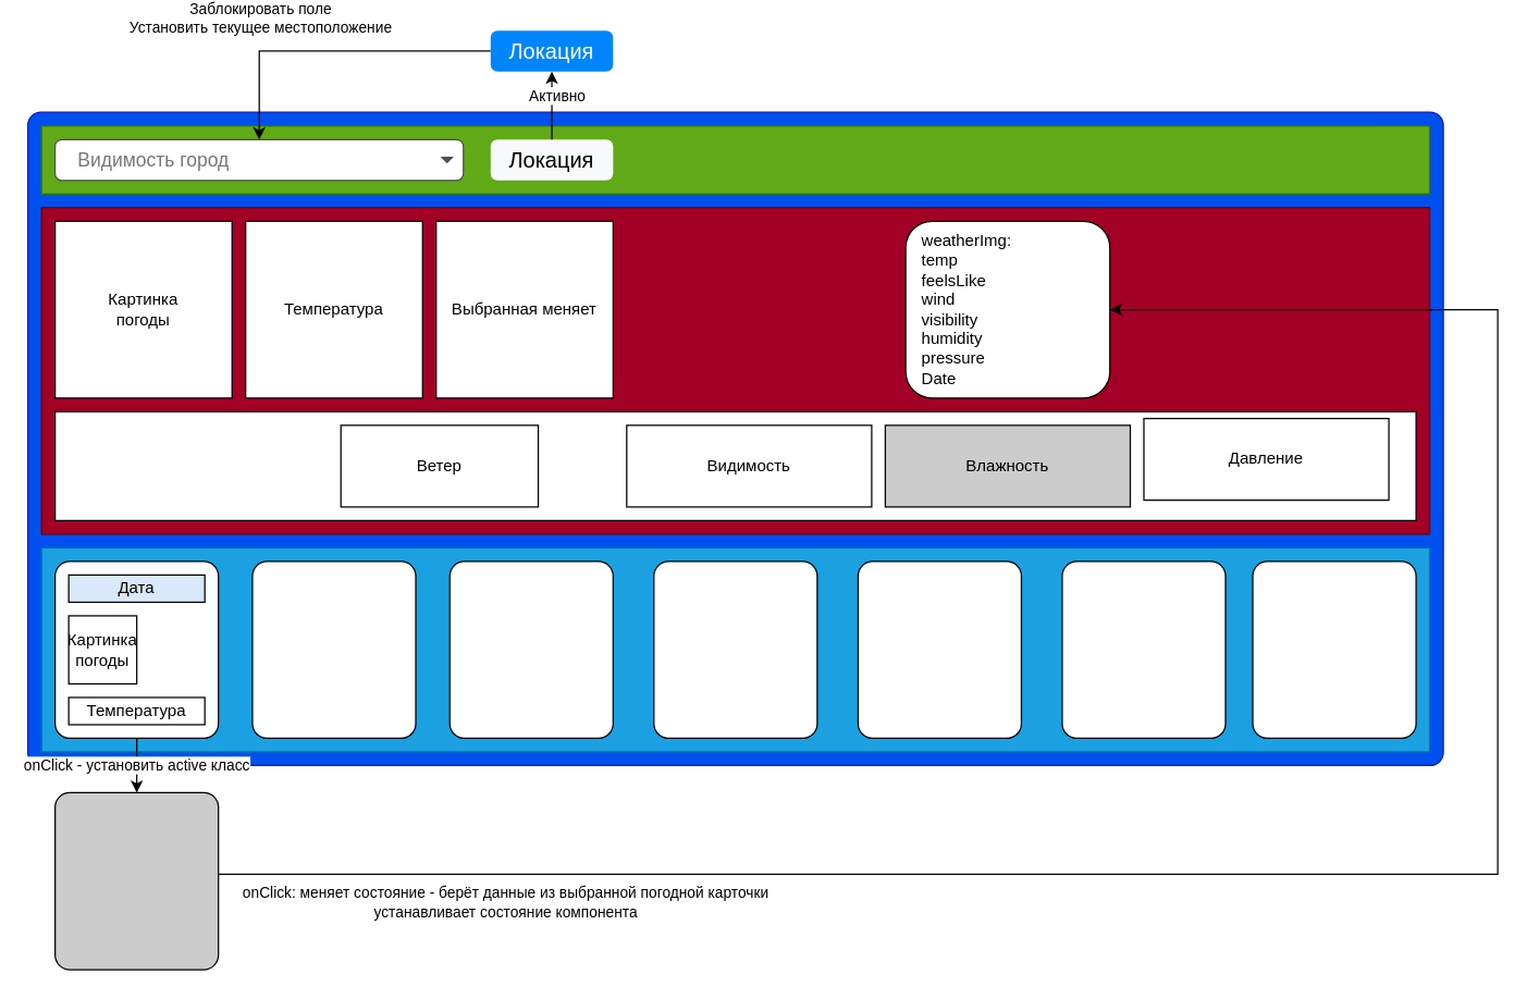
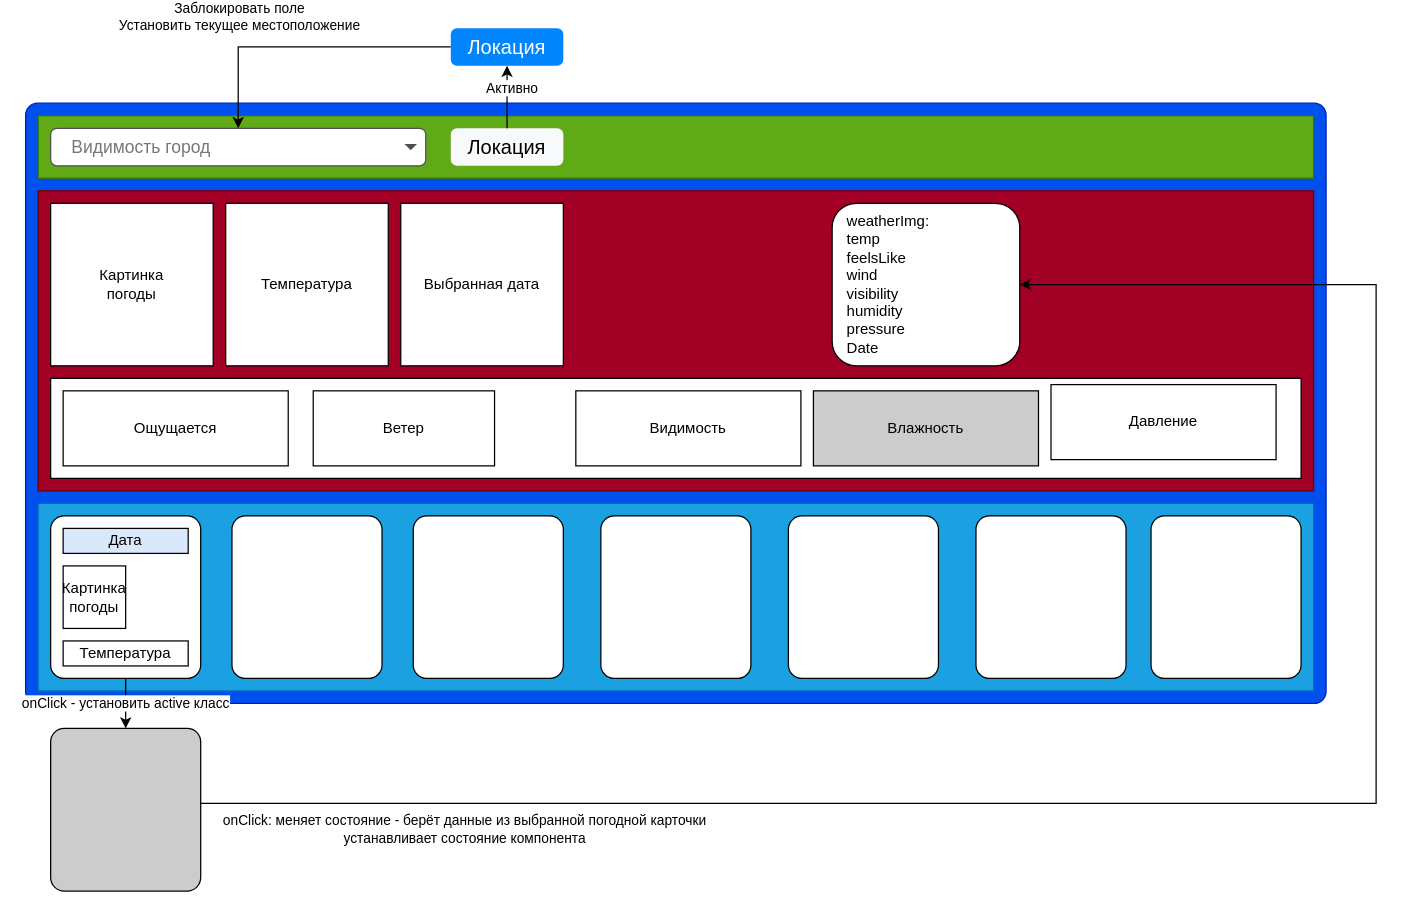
  <mxCell id="0" />
  <mxCell id="1" parent="0" />
  <mxCell id="2" value="" style="rounded=1;whiteSpace=wrap;html=1;shadow=0;sketch=0;glass=0;arcSize=2;fillColor=#0050ef;strokeColor=#001DBC;fontColor=#ffffff;" parent="1" vertex="1"><mxGeometry x="20" y="80" width="1040" height="480" as="geometry" /></mxCell>
  <mxCell id="3" value="" style="rounded=0;whiteSpace=wrap;html=1;shadow=0;glass=0;sketch=0;fillColor=#60a917;strokeColor=#2D7600;fontColor=#ffffff;" parent="1" vertex="1"><mxGeometry x="30" y="90" width="1020" height="50" as="geometry" /></mxCell>
  <mxCell id="4" value="Видимость город" style="html=1;shadow=0;dashed=0;shape=mxgraph.bootstrap.rrect;rSize=5;strokeColor=#505050;strokeWidth=1;fillColor=#ffffff;fontColor=#777777;whiteSpace=wrap;align=left;verticalAlign=middle;fontStyle=0;fontSize=14;spacingRight=0;spacing=17;rounded=1;glass=0;sketch=0;" parent="1" vertex="1"><mxGeometry x="40" y="100" width="300" height="30" as="geometry" /></mxCell>
  <mxCell id="5" value="" style="shape=triangle;direction=south;fillColor=#495057;strokeColor=none;perimeter=none;" parent="4" vertex="1"><mxGeometry x="1" y="0.5" width="10" height="5" relative="1" as="geometry"><mxPoint x="-17" y="-2.5" as="offset" /></mxGeometry></mxCell>
  <mxCell id="6" value="Локация" style="html=1;shadow=0;dashed=0;shape=mxgraph.bootstrap.rrect;rSize=5;strokeColor=none;strokeWidth=1;fillColor=#F8F9FA;fontColor=#000000;whiteSpace=wrap;align=center;verticalAlign=middle;spacingLeft=0;fontStyle=0;fontSize=16;spacing=5;rounded=1;glass=0;sketch=0;" parent="1" vertex="1"><mxGeometry x="360" y="100" width="90" height="30" as="geometry" /></mxCell>
  <mxCell id="7" style="edgeStyle=orthogonalEdgeStyle;rounded=0;orthogonalLoop=1;jettySize=auto;html=1;" edge="1" parent="1" source="9" target="4"><mxGeometry relative="1" as="geometry" /></mxCell>
  <mxCell id="8" value="Заблокировать поле&lt;br&gt;Установить текущее местоположение" style="edgeLabel;html=1;align=center;verticalAlign=middle;resizable=0;points=[];" vertex="1" connectable="0" parent="7"><mxGeometry x="0.166" y="1" relative="1" as="geometry"><mxPoint x="-33" y="-26" as="offset" /></mxGeometry></mxCell>
  <mxCell id="9" value="Локация" style="html=1;shadow=0;dashed=0;shape=mxgraph.bootstrap.rrect;rSize=5;strokeColor=none;strokeWidth=1;fillColor=#0085FC;fontColor=#FFFFFF;whiteSpace=wrap;align=center;verticalAlign=middle;spacingLeft=0;fontStyle=0;fontSize=16;spacing=5;rounded=1;glass=0;sketch=0;" parent="1" vertex="1"><mxGeometry x="360" y="20" width="90" height="30" as="geometry" /></mxCell>
  <mxCell id="10" value="" style="endArrow=classic;html=1;" parent="1" source="6" target="9" edge="1"><mxGeometry width="50" height="50" relative="1" as="geometry"><mxPoint x="380" y="60" as="sourcePoint" /><mxPoint x="430" y="10" as="targetPoint" /></mxGeometry></mxCell>
  <mxCell id="11" value="Активно" style="edgeLabel;html=1;align=center;verticalAlign=middle;resizable=0;points=[];" parent="10" vertex="1" connectable="0"><mxGeometry x="0.309" y="-3" relative="1" as="geometry"><mxPoint as="offset" /></mxGeometry></mxCell>
  <mxCell id="12" value="" style="rounded=0;whiteSpace=wrap;html=1;fillColor=#a20025;strokeColor=#6F0000;fontColor=#ffffff;" vertex="1" parent="1"><mxGeometry x="30" y="150" width="1020" height="240" as="geometry" /></mxCell>
  <mxCell id="13" value="Картинка&lt;br&gt;погоды" style="rounded=0;whiteSpace=wrap;html=1;" vertex="1" parent="1"><mxGeometry x="40" y="160" width="130" height="130" as="geometry" /></mxCell>
  <mxCell id="14" value="Температура" style="rounded=0;whiteSpace=wrap;html=1;" vertex="1" parent="1"><mxGeometry x="180" y="160" width="130" height="130" as="geometry" /></mxCell>
  <mxCell id="15" value="" style="rounded=0;whiteSpace=wrap;html=1;" vertex="1" parent="1"><mxGeometry x="40" y="300" width="1000" height="80" as="geometry" /></mxCell>
+ <mxCell id="16" value="Ощущается" style="rounded=0;whiteSpace=wrap;html=1;" vertex="1" parent="1"><mxGeometry x="50" y="310" width="180" height="60" as="geometry" /></mxCell>
  <mxCell id="17" value="Ветер" style="rounded=0;whiteSpace=wrap;html=1;" vertex="1" parent="1"><mxGeometry x="250" y="310" width="145" height="60" as="geometry" /></mxCell>
  <mxCell id="18" value="Влажность" style="rounded=0;whiteSpace=wrap;html=1;fillColor=#cccccc;" vertex="1" parent="1"><mxGeometry x="650" y="310" width="180" height="60" as="geometry" /></mxCell>
  <mxCell id="19" value="Видимость" style="rounded=0;whiteSpace=wrap;html=1;" vertex="1" parent="1"><mxGeometry x="460" y="310" width="180" height="60" as="geometry" /></mxCell>
  <mxCell id="20" value="Давление" style="rounded=0;whiteSpace=wrap;html=1;" vertex="1" parent="1"><mxGeometry x="840" y="305" width="180" height="60" as="geometry" /></mxCell>
  <mxCell id="21" value="weatherImg:&lt;br&gt;temp&lt;br&gt;feelsLike&lt;br&gt;wind&lt;br&gt;visibility&lt;br&gt;humidity&lt;br&gt;pressure&lt;br&gt;Date" style="rounded=1;whiteSpace=wrap;html=1;align=left;spacingLeft=10;" vertex="1" parent="1"><mxGeometry x="665" y="160" width="150" height="130" as="geometry" /></mxCell>
  <mxCell id="22" value="" style="rounded=0;whiteSpace=wrap;html=1;fillColor=#1ba1e2;strokeColor=#006EAF;fontColor=#ffffff;" vertex="1" parent="1"><mxGeometry x="30" y="400" width="1020" height="150" as="geometry" /></mxCell>
  <mxCell id="23" value="onClick - установить active класс" style="edgeStyle=orthogonalEdgeStyle;rounded=0;orthogonalLoop=1;jettySize=auto;html=1;exitX=0.5;exitY=1;exitDx=0;exitDy=0;entryX=0.5;entryY=0;entryDx=0;entryDy=0;" edge="1" parent="1" source="24" target="37"><mxGeometry relative="1" as="geometry" /></mxCell>
  <mxCell id="24" value="" style="rounded=1;whiteSpace=wrap;html=1;arcSize=9;" vertex="1" parent="1"><mxGeometry x="40" y="410" width="120" height="130" as="geometry" /></mxCell>
  <mxCell id="25" value="" style="rounded=1;whiteSpace=wrap;html=1;arcSize=9;" vertex="1" parent="1"><mxGeometry x="330" y="410" width="120" height="130" as="geometry" /></mxCell>
  <mxCell id="26" value="" style="rounded=1;whiteSpace=wrap;html=1;arcSize=9;" vertex="1" parent="1"><mxGeometry x="185" y="410" width="120" height="130" as="geometry" /></mxCell>
  <mxCell id="27" value="" style="rounded=1;whiteSpace=wrap;html=1;arcSize=9;" vertex="1" parent="1"><mxGeometry x="630" y="410" width="120" height="130" as="geometry" /></mxCell>
  <mxCell id="28" value="" style="rounded=1;whiteSpace=wrap;html=1;arcSize=9;" vertex="1" parent="1"><mxGeometry x="480" y="410" width="120" height="130" as="geometry" /></mxCell>
  <mxCell id="29" value="" style="rounded=1;whiteSpace=wrap;html=1;arcSize=9;" vertex="1" parent="1"><mxGeometry x="920" y="410" width="120" height="130" as="geometry" /></mxCell>
  <mxCell id="30" value="" style="rounded=1;whiteSpace=wrap;html=1;arcSize=9;" vertex="1" parent="1"><mxGeometry x="780" y="410" width="120" height="130" as="geometry" /></mxCell>
  <mxCell id="31" value="Дата" style="rounded=0;whiteSpace=wrap;html=1;fillColor=#dae8fc;" vertex="1" parent="1"><mxGeometry x="50" y="420" width="100" height="20" as="geometry" /></mxCell>
  <mxCell id="32" value="Картинка&lt;br&gt;погоды" style="rounded=0;whiteSpace=wrap;html=1;" vertex="1" parent="1"><mxGeometry x="50" y="450" width="50" height="50" as="geometry" /></mxCell>
  <mxCell id="33" value="Температура" style="rounded=0;whiteSpace=wrap;html=1;" vertex="1" parent="1"><mxGeometry x="50" y="510" width="100" height="20" as="geometry" /></mxCell>
- <mxCell id="34" value="Выбранная меняет" style="rounded=0;whiteSpace=wrap;html=1;align=center;" vertex="1" parent="1"><mxGeometry x="320" y="160" width="130" height="130" as="geometry" /></mxCell>
+ <mxCell id="34" value="Выбранная дата" style="rounded=0;whiteSpace=wrap;html=1;align=center;" vertex="1" parent="1"><mxGeometry x="320" y="160" width="130" height="130" as="geometry" /></mxCell>
  <mxCell id="35" style="edgeStyle=orthogonalEdgeStyle;rounded=0;orthogonalLoop=1;jettySize=auto;html=1;entryX=1;entryY=0.5;entryDx=0;entryDy=0;" edge="1" parent="1" source="37" target="21"><mxGeometry relative="1" as="geometry"><Array as="points"><mxPoint x="1100" y="640" /><mxPoint x="1100" y="225" /></Array></mxGeometry></mxCell>
  <mxCell id="36" value="onClick: меняет состояние - берёт данные из выбранной погодной карточки&lt;br&gt;устанавливает состояние компонента" style="edgeLabel;html=1;align=center;verticalAlign=middle;resizable=0;points=[];" vertex="1" connectable="0" parent="35"><mxGeometry x="-0.473" y="2" relative="1" as="geometry"><mxPoint x="-222" y="22" as="offset" /></mxGeometry></mxCell>
  <mxCell id="37" value="" style="rounded=1;whiteSpace=wrap;html=1;arcSize=9;fillColor=#CCCCCC;" vertex="1" parent="1"><mxGeometry x="40" y="580" width="120" height="130" as="geometry" /></mxCell>
